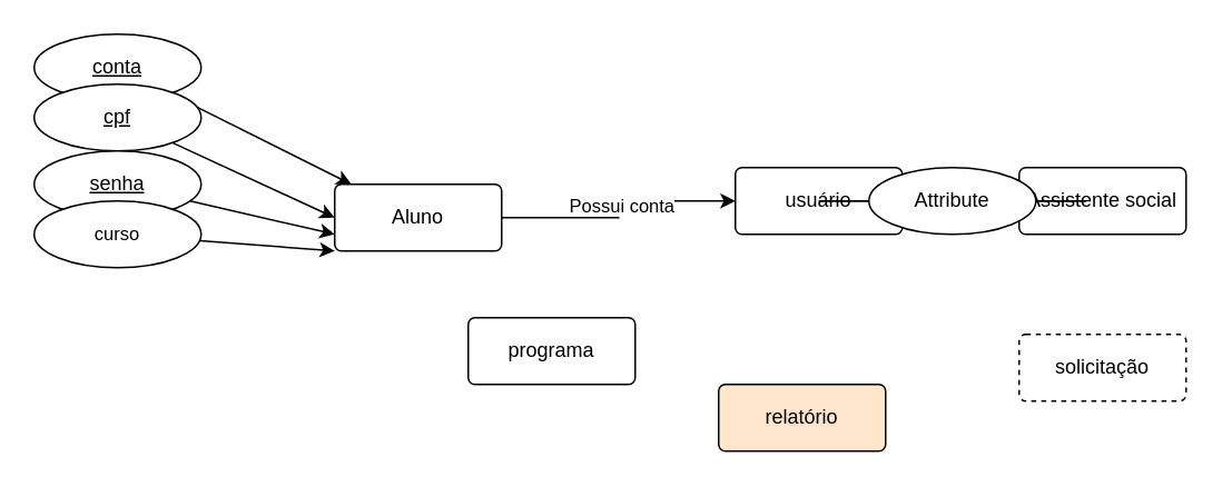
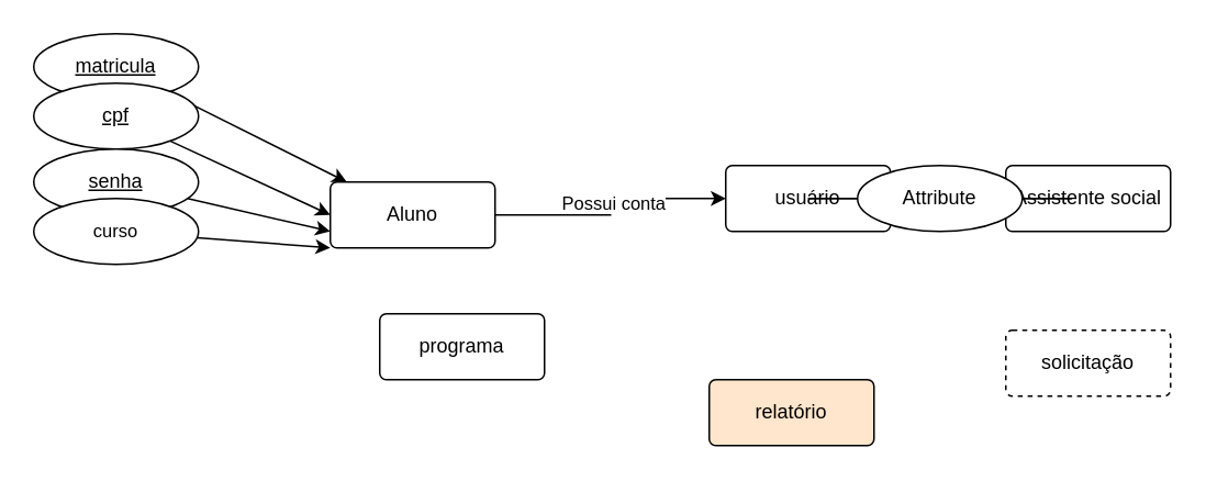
  <mxCell id="0" />
  <mxCell id="1" parent="0" />
  <mxCell id="2" style="edgeStyle=orthogonalEdgeStyle;rounded=0;orthogonalLoop=1;jettySize=auto;html=1;" edge="1" parent="1" source="4" target="7"><mxGeometry relative="1" as="geometry" /></mxCell>
  <mxCell id="3" value="Possui conta" style="edgeLabel;html=1;align=center;verticalAlign=middle;resizable=0;points=[];" vertex="1" connectable="0" parent="2"><mxGeometry x="0.042" y="-1" relative="1" as="geometry"><mxPoint as="offset" /></mxGeometry></mxCell>
  <mxCell id="4" value="Aluno" style="rounded=1;arcSize=10;whiteSpace=wrap;html=1;align=center;" parent="1" vertex="1"><mxGeometry x="200" y="110" width="100" height="40" as="geometry" /></mxCell>
  <mxCell id="5" style="edgeStyle=orthogonalEdgeStyle;rounded=0;orthogonalLoop=1;jettySize=auto;html=1;dashed=1;" edge="1" parent="1" source="7" target="8"><mxGeometry relative="1" as="geometry" /></mxCell>
  <mxCell id="6" value="recebe" style="edgeLabel;html=1;align=center;verticalAlign=middle;resizable=0;points=[];" vertex="1" connectable="0" parent="5"><mxGeometry x="0.14" y="1" relative="1" as="geometry"><mxPoint as="offset" /></mxGeometry></mxCell>
  <mxCell id="7" value="usuário" style="rounded=1;arcSize=10;whiteSpace=wrap;html=1;align=center;" parent="1" vertex="1"><mxGeometry x="440" y="100" width="100" height="40" as="geometry" /></mxCell>
  <mxCell id="8" value="Assistente social" style="rounded=1;arcSize=10;whiteSpace=wrap;html=1;align=center;" parent="1" vertex="1"><mxGeometry x="610" y="100" width="100" height="40" as="geometry" /></mxCell>
- <mxCell id="9" value="programa" style="rounded=1;arcSize=10;whiteSpace=wrap;html=1;align=center;" vertex="1" parent="1"><mxGeometry x="280" y="190" width="100" height="40" as="geometry" /></mxCell>
+ <mxCell id="9" value="programa" style="rounded=1;arcSize=10;whiteSpace=wrap;html=1;align=center;" vertex="1" parent="1"><mxGeometry x="230" y="190" width="100" height="40" as="geometry" /></mxCell>
  <mxCell id="10" value="relatório" style="rounded=1;arcSize=10;whiteSpace=wrap;html=1;align=center;fillColor=#ffe6cc;" vertex="1" parent="1"><mxGeometry x="430" y="230" width="100" height="40" as="geometry" /></mxCell>
  <mxCell id="11" value="solicitação" style="rounded=1;arcSize=10;whiteSpace=wrap;html=1;align=center;dashed=1;" vertex="1" parent="1"><mxGeometry x="610" y="200" width="100" height="40" as="geometry" /></mxCell>
  <mxCell id="12" style="edgeStyle=none;shape=connector;rounded=0;orthogonalLoop=1;jettySize=auto;html=1;strokeColor=default;align=center;verticalAlign=middle;fontFamily=Helvetica;fontSize=11;fontColor=default;labelBackgroundColor=default;endArrow=classic;" edge="1" parent="1" source="13" target="4"><mxGeometry relative="1" as="geometry" /></mxCell>
- <mxCell id="13" value="conta" style="ellipse;whiteSpace=wrap;html=1;align=center;fontStyle=4;" vertex="1" parent="1"><mxGeometry x="20" y="20" width="100" height="40" as="geometry" /></mxCell>
+ <mxCell id="13" value="matricula" style="ellipse;whiteSpace=wrap;html=1;align=center;fontStyle=4;" vertex="1" parent="1"><mxGeometry x="20" y="20" width="100" height="40" as="geometry" /></mxCell>
  <mxCell id="14" value="" style="endArrow=none;html=1;rounded=0;" edge="1" parent="1"><mxGeometry relative="1" as="geometry"><mxPoint x="490" y="120" as="sourcePoint" /><mxPoint x="650" y="120" as="targetPoint" /></mxGeometry></mxCell>
  <mxCell id="15" value="" style="endArrow=none;html=1;rounded=0;" edge="1" parent="1"><mxGeometry relative="1" as="geometry"><mxPoint x="490" y="120" as="sourcePoint" /><mxPoint x="650" y="120" as="targetPoint" /></mxGeometry></mxCell>
  <mxCell id="16" style="edgeStyle=none;shape=connector;rounded=0;orthogonalLoop=1;jettySize=auto;html=1;entryX=0;entryY=0.5;entryDx=0;entryDy=0;strokeColor=default;align=center;verticalAlign=middle;fontFamily=Helvetica;fontSize=11;fontColor=default;labelBackgroundColor=default;endArrow=classic;" edge="1" parent="1" source="17" target="4"><mxGeometry relative="1" as="geometry" /></mxCell>
  <mxCell id="17" value="cpf" style="ellipse;whiteSpace=wrap;html=1;align=center;fontStyle=4;" vertex="1" parent="1"><mxGeometry x="20" y="50" width="100" height="40" as="geometry" /></mxCell>
  <mxCell id="18" style="edgeStyle=none;shape=connector;rounded=0;orthogonalLoop=1;jettySize=auto;html=1;entryX=0;entryY=0.75;entryDx=0;entryDy=0;strokeColor=default;align=center;verticalAlign=middle;fontFamily=Helvetica;fontSize=11;fontColor=default;labelBackgroundColor=default;endArrow=classic;" edge="1" parent="1" source="19" target="4"><mxGeometry relative="1" as="geometry" /></mxCell>
  <mxCell id="19" value="senha" style="ellipse;whiteSpace=wrap;html=1;align=center;fontStyle=4;" vertex="1" parent="1"><mxGeometry x="20" y="90" width="100" height="40" as="geometry" /></mxCell>
  <mxCell id="20" value="Attribute" style="ellipse;whiteSpace=wrap;html=1;align=center;" vertex="1" parent="1"><mxGeometry x="520" y="100" width="100" height="40" as="geometry" /></mxCell>
  <mxCell id="21" style="edgeStyle=none;shape=connector;rounded=0;orthogonalLoop=1;jettySize=auto;html=1;entryX=0;entryY=1;entryDx=0;entryDy=0;strokeColor=default;align=center;verticalAlign=middle;fontFamily=Helvetica;fontSize=11;fontColor=default;labelBackgroundColor=default;endArrow=classic;" edge="1" parent="1" source="22" target="4"><mxGeometry relative="1" as="geometry" /></mxCell>
  <mxCell id="22" value="curso" style="ellipse;whiteSpace=wrap;html=1;align=center;fontFamily=Helvetica;fontSize=11;fontColor=default;labelBackgroundColor=default;" vertex="1" parent="1"><mxGeometry x="20" y="120" width="100" height="40" as="geometry" /></mxCell>
